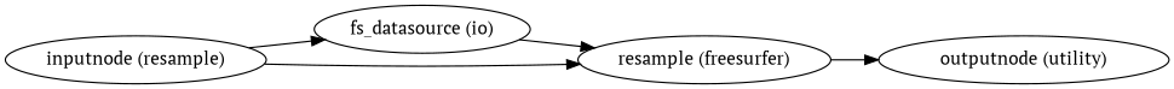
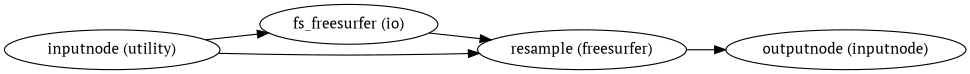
  strict digraph {
    rankdir=LR
    fontname="PT Serif"
    node [fontname="PT Serif"]
    edge [fontname="PT Serif"]
-   "inputnode (utility)" [label="inputnode (resample)"]
-   "fs_datasource (io)"
+   "inputnode (utility)"
+   "fs_datasource (io)" [label="fs_freesurfer (io)"]
    "resample (freesurfer)"
-   "outputnode (utility)"
+   "outputnode (utility)" [label="outputnode (inputnode)"]
    "inputnode (utility)" -> "fs_datasource (io)"
    "inputnode (utility)" -> "resample (freesurfer)"
    "fs_datasource (io)" -> "resample (freesurfer)"
    "resample (freesurfer)" -> "outputnode (utility)"
  }
